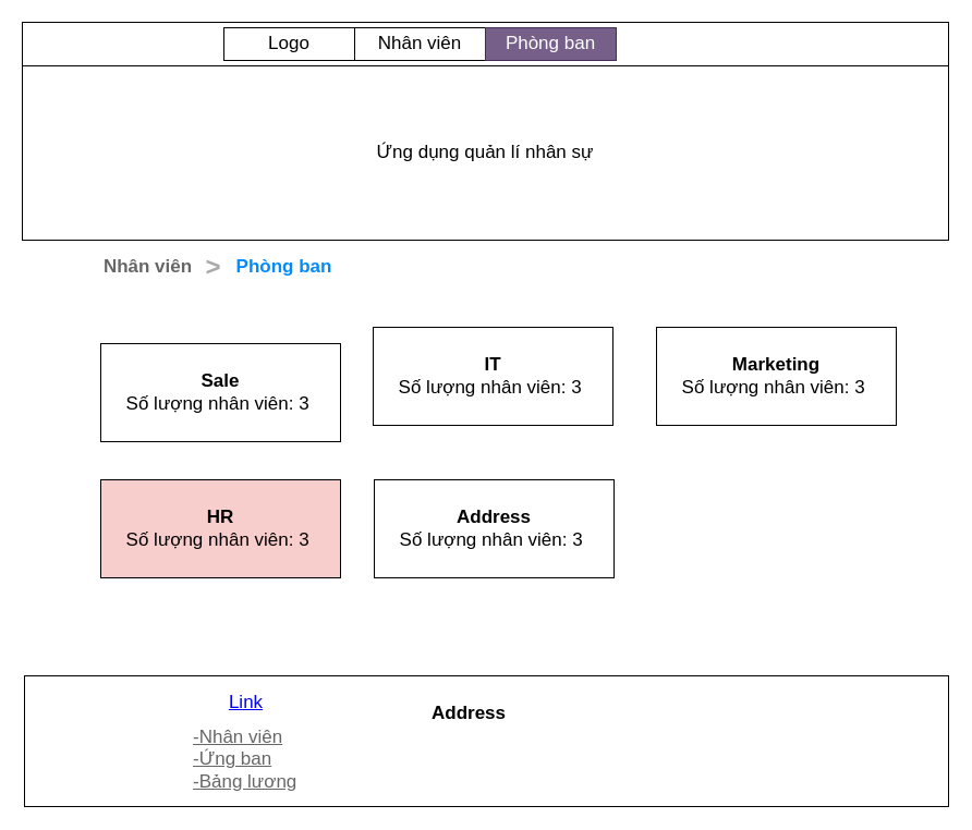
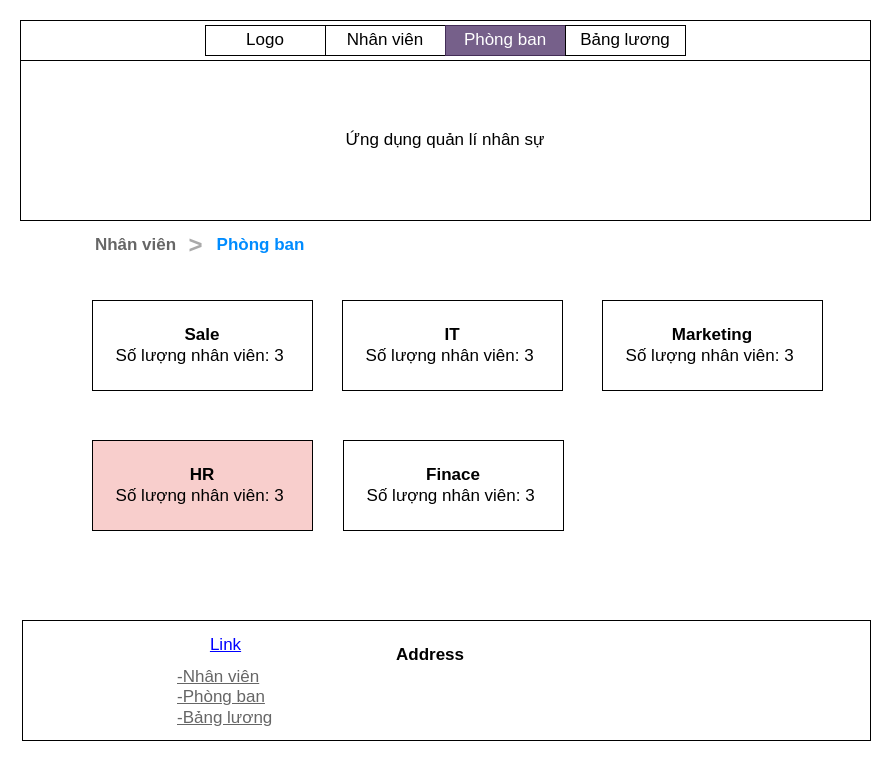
  <mxCell id="0" />
  <mxCell id="1" parent="0" />
  <mxCell id="2" value="" style="rounded=0;whiteSpace=wrap;html=1;align=center;" parent="1" vertex="1"><mxGeometry y="60" width="850" height="160" as="geometry" x="20" /></mxCell>
  <mxCell id="3" value="" style="edgeStyle=none;html=1;" parent="1" target="2" edge="1"><mxGeometry relative="1" as="geometry"><mxPoint x="303.333" y="50" as="sourcePoint" /></mxGeometry></mxCell>
  <mxCell id="4" value="&lt;font style=&quot;font-size: 17px&quot;&gt;Ứng dụng quản lí nhân sự&lt;/font&gt;" style="text;html=1;strokeColor=none;fillColor=none;align=center;verticalAlign=middle;whiteSpace=wrap;rounded=0;strokeWidth=7;" parent="1" vertex="1"><mxGeometry x="290" y="125" width="310" height="30" as="geometry" /></mxCell>
  <mxCell id="5" style="edgeStyle=none;html=1;exitX=0.5;exitY=1;exitDx=0;exitDy=0;fontSize=17;" parent="1" source="6" target="2" edge="1"><mxGeometry relative="1" as="geometry" /></mxCell>
  <mxCell id="6" value="" style="rounded=0;whiteSpace=wrap;html=1;fontSize=17;strokeWidth=1;" parent="1" vertex="1"><mxGeometry width="850" height="40" as="geometry" x="20" y="20" /></mxCell>
  <mxCell id="7" value="Logo" style="rounded=0;whiteSpace=wrap;html=1;fontSize=17;strokeWidth=1;" parent="1" vertex="1"><mxGeometry x="205" y="25" width="120" height="30" as="geometry" /></mxCell>
  <mxCell id="8" value="Nhân viên" style="rounded=0;whiteSpace=wrap;html=1;fontSize=17;strokeWidth=1;" parent="1" vertex="1"><mxGeometry x="325" y="25" width="120" height="30" as="geometry" /></mxCell>
  <mxCell id="9" value="Phòng ban" style="rounded=0;whiteSpace=wrap;html=1;fontSize=17;strokeWidth=1;fillColor=#76608a;fontColor=#ffffff;strokeColor=#432D57;" parent="1" vertex="1"><mxGeometry x="445" y="25" width="120" height="30" as="geometry" /></mxCell>
+ <mxCell id="10" value="Bảng lương" style="rounded=0;whiteSpace=wrap;html=1;fontSize=17;strokeWidth=1;" parent="1" vertex="1"><mxGeometry x="565" y="25" width="120" height="30" as="geometry" /></mxCell>
  <mxCell id="11" value="" style="rounded=0;whiteSpace=wrap;html=1;fontSize=17;strokeWidth=1;" parent="1" vertex="1"><mxGeometry x="22" y="620" width="848" height="120" as="geometry" /></mxCell>
  <mxCell id="12" value="Link" style="shape=rectangle;strokeColor=none;fillColor=none;linkText=;fontSize=17;fontColor=#0000ff;fontStyle=4;html=1;align=center;" parent="1" vertex="1"><mxGeometry x="150" y="630" width="150" height="30" as="geometry" /></mxCell>
- <mxCell id="13" value="&lt;u&gt;-Nhân viên&lt;br&gt;-Ứng ban&lt;br&gt;-Bảng lương&lt;/u&gt;" style="strokeWidth=1;shadow=0;dashed=0;align=center;html=1;shape=mxgraph.mockup.text.bulletedList;textColor=#666666;mainText=,,,,;textSize=17;bulletStyle=none;strokeColor=none;fillColor=none;align=left;verticalAlign=top;fontSize=17;fontColor=#666666;" parent="1" vertex="1"><mxGeometry x="175" y="660" width="150" height="60" as="geometry" /></mxCell>
+ <mxCell id="13" value="&lt;u&gt;-Nhân viên&lt;br&gt;-Phòng ban&lt;br&gt;-Bảng lương&lt;/u&gt;" style="strokeWidth=1;shadow=0;dashed=0;align=center;html=1;shape=mxgraph.mockup.text.bulletedList;textColor=#666666;mainText=,,,,;textSize=17;bulletStyle=none;strokeColor=none;fillColor=none;align=left;verticalAlign=top;fontSize=17;fontColor=#666666;" parent="1" vertex="1"><mxGeometry x="175" y="660" width="150" height="60" as="geometry" /></mxCell>
  <mxCell id="14" value="&lt;b&gt;Address&lt;/b&gt;" style="text;html=1;strokeColor=none;fillColor=none;align=center;verticalAlign=middle;whiteSpace=wrap;rounded=0;fontSize=17;" parent="1" vertex="1"><mxGeometry x="400" y="640" width="60" height="30" as="geometry" /></mxCell>
- <mxCell id="15" value="&lt;b&gt;Sale&lt;/b&gt;&lt;br&gt;Số lượng nhân viên: 3&amp;nbsp;" style="rounded=0;whiteSpace=wrap;html=1;fontSize=17;strokeWidth=1;" parent="1" vertex="1"><mxGeometry x="92" y="315" width="220" height="90" as="geometry" /></mxCell>
+ <mxCell id="15" value="&lt;b&gt;Sale&lt;/b&gt;&lt;br&gt;Số lượng nhân viên: 3&amp;nbsp;" style="rounded=0;whiteSpace=wrap;html=1;fontSize=17;strokeWidth=1;" parent="1" vertex="1"><mxGeometry x="92" y="300" width="220" height="90" as="geometry" /></mxCell>
  <mxCell id="16" value="&lt;b&gt;IT&lt;/b&gt;&lt;br&gt;&lt;span&gt;Số lượng nhân viên: 3&amp;nbsp;&lt;/span&gt;" style="rounded=0;whiteSpace=wrap;html=1;fontSize=17;strokeWidth=1;" vertex="1" parent="1"><mxGeometry x="342" y="300" width="220" height="90" as="geometry" /></mxCell>
  <mxCell id="17" value="&lt;b&gt;Marketing&lt;/b&gt;&lt;br&gt;&lt;span&gt;Số lượng nhân viên: 3&amp;nbsp;&lt;/span&gt;" style="rounded=0;whiteSpace=wrap;html=1;fontSize=17;strokeWidth=1;" vertex="1" parent="1"><mxGeometry x="602" y="300" width="220" height="90" as="geometry" /></mxCell>
- <mxCell id="18" value="&lt;b&gt;Address&lt;/b&gt;&lt;br&gt;&lt;span&gt;Số lượng nhân viên: 3&amp;nbsp;&lt;/span&gt;" style="rounded=0;whiteSpace=wrap;html=1;fontSize=17;strokeWidth=1;" vertex="1" parent="1"><mxGeometry x="343" y="440" width="220" height="90" as="geometry" /></mxCell>
+ <mxCell id="18" value="&lt;b&gt;Finace&lt;/b&gt;&lt;br&gt;&lt;span&gt;Số lượng nhân viên: 3&amp;nbsp;&lt;/span&gt;" style="rounded=0;whiteSpace=wrap;html=1;fontSize=17;strokeWidth=1;" vertex="1" parent="1"><mxGeometry x="343" y="440" width="220" height="90" as="geometry" /></mxCell>
  <mxCell id="19" value="Nhân viên" style="strokeWidth=1;shadow=0;dashed=0;align=center;html=1;shape=mxgraph.mockup.navigation.anchor;fontSize=17;fontColor=#666666;fontStyle=1;" vertex="1" parent="1"><mxGeometry x="95" y="230" width="80" height="30" as="geometry" /></mxCell>
  <mxCell id="20" value="&gt;" style="strokeWidth=1;shadow=0;dashed=0;align=center;html=1;shape=mxgraph.mockup.navigation.anchor;fontSize=24;fontColor=#aaaaaa;fontStyle=1;" vertex="1" parent="1"><mxGeometry x="185" y="230" width="20" height="30" as="geometry" /></mxCell>
  <mxCell id="21" value="Phòng ban" style="strokeWidth=1;shadow=0;dashed=0;align=center;html=1;shape=mxgraph.mockup.navigation.anchor;fontSize=17;fontColor=#008cff;fontStyle=1;" vertex="1" parent="1"><mxGeometry x="230" y="230" width="60" height="30" as="geometry" /></mxCell>
  <mxCell id="22" value="&lt;b&gt;HR&lt;br&gt;&lt;/b&gt;Số lượng nhân viên: 3&amp;nbsp;" style="rounded=0;whiteSpace=wrap;html=1;fontSize=17;strokeWidth=1;fillColor=#f8cecc;" vertex="1" parent="1"><mxGeometry x="92" y="440" width="220" height="90" as="geometry" /></mxCell>
